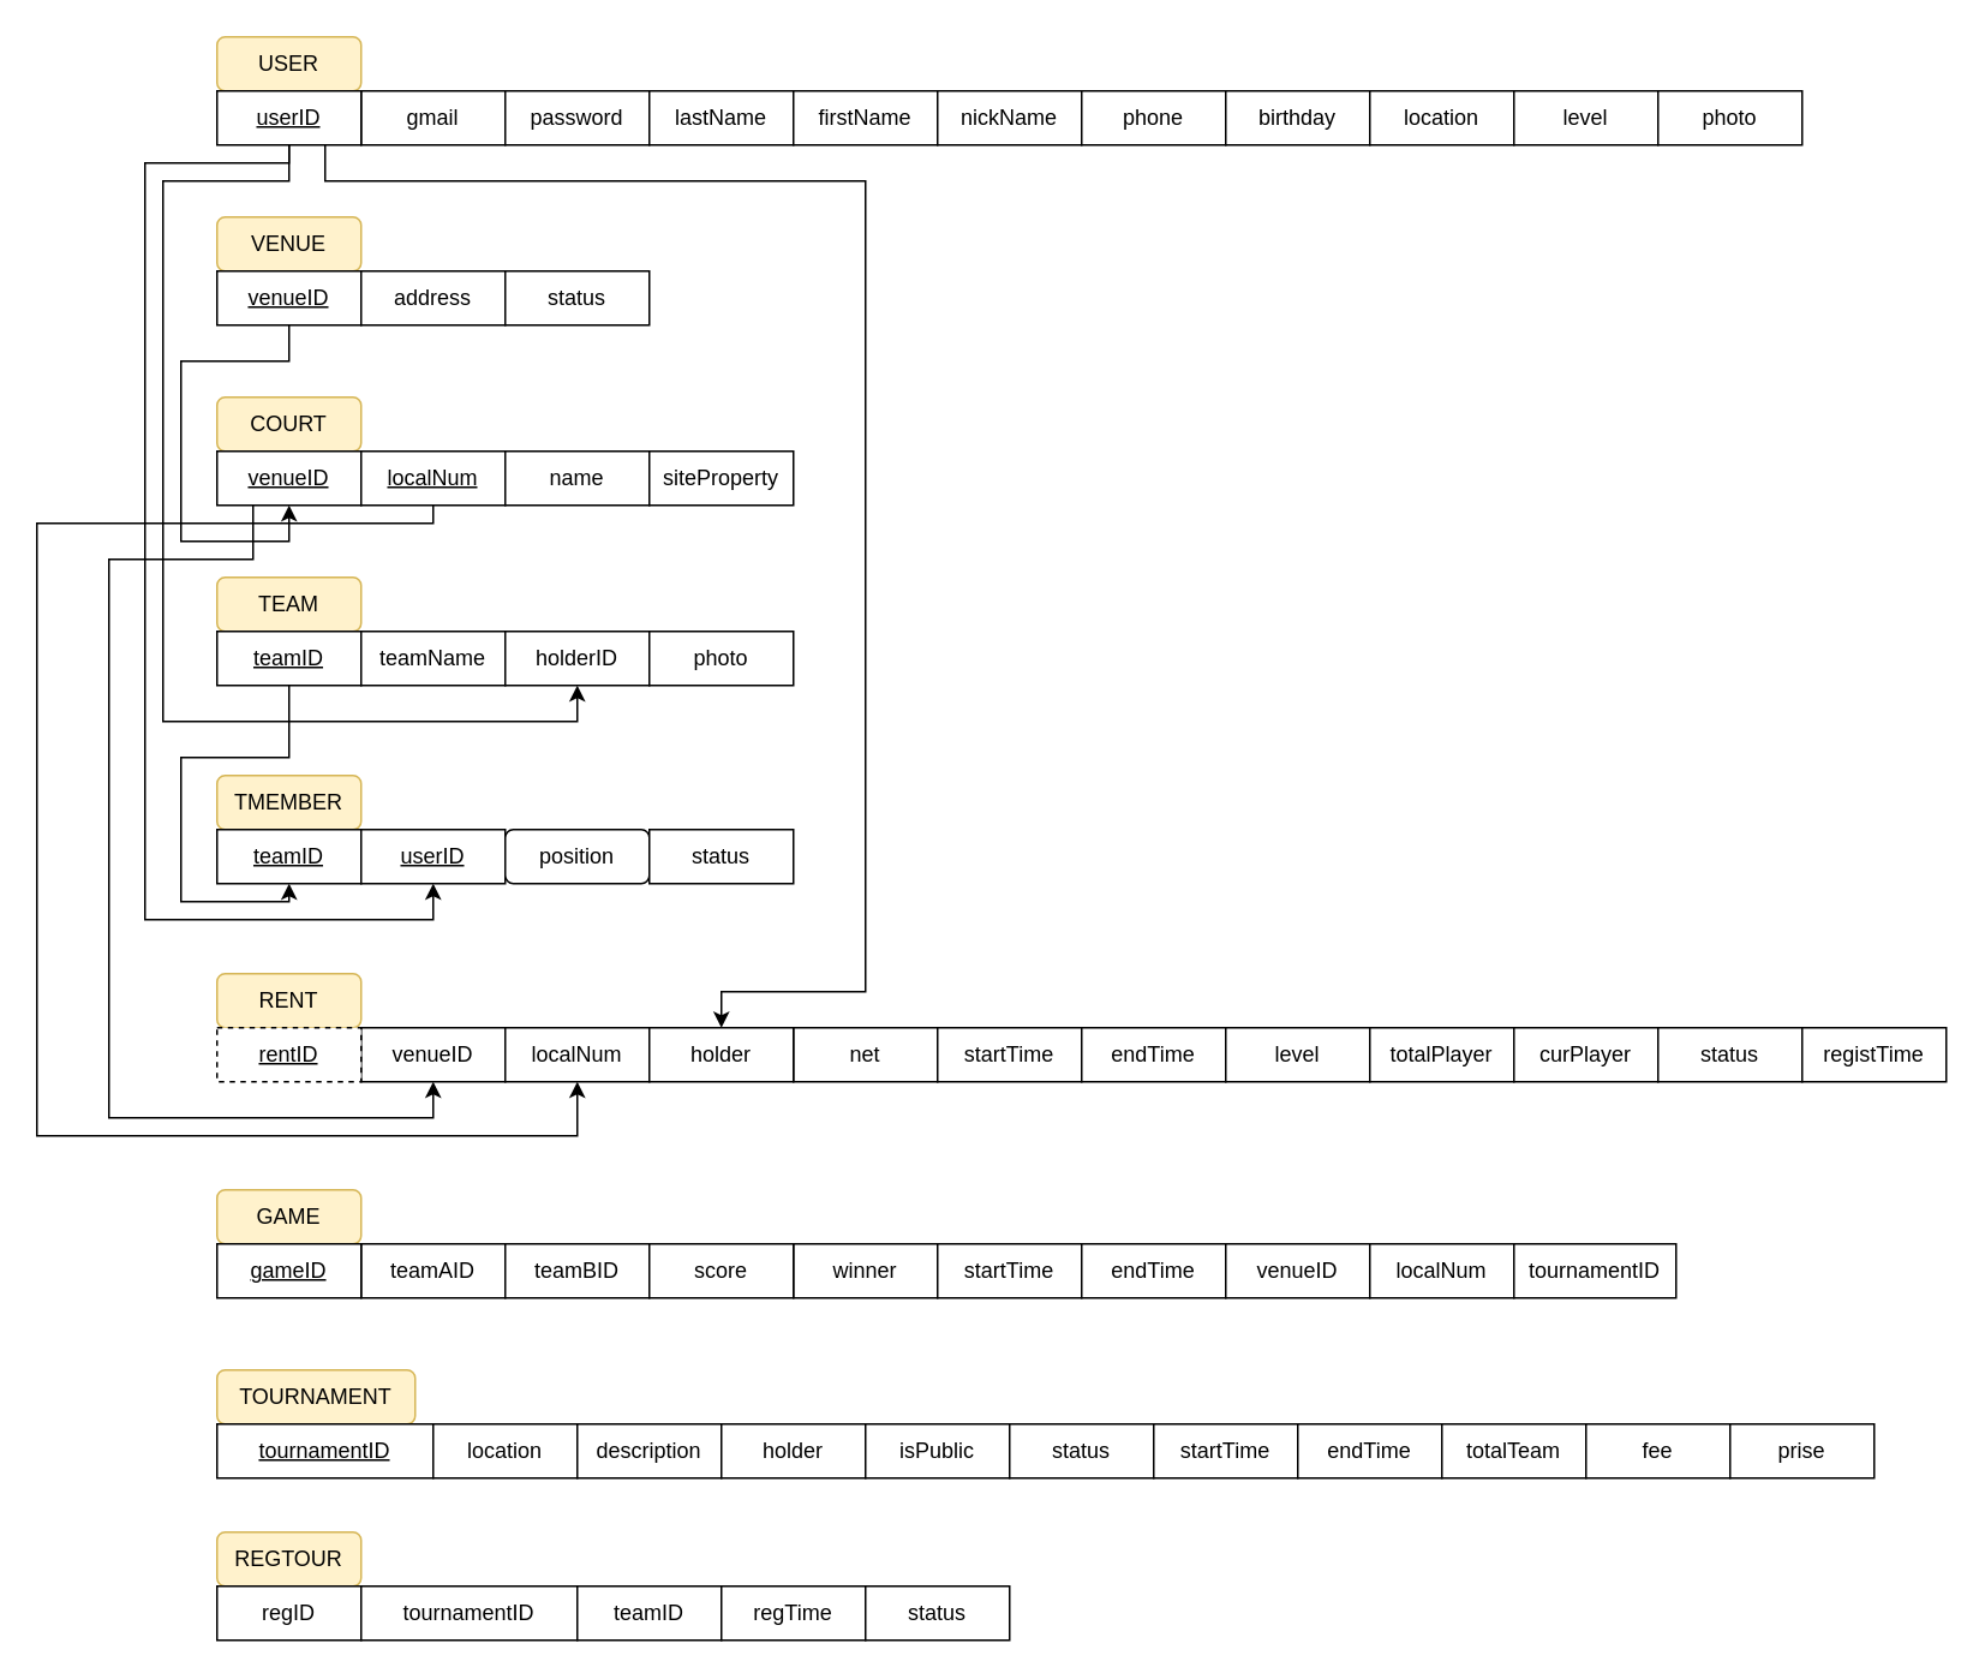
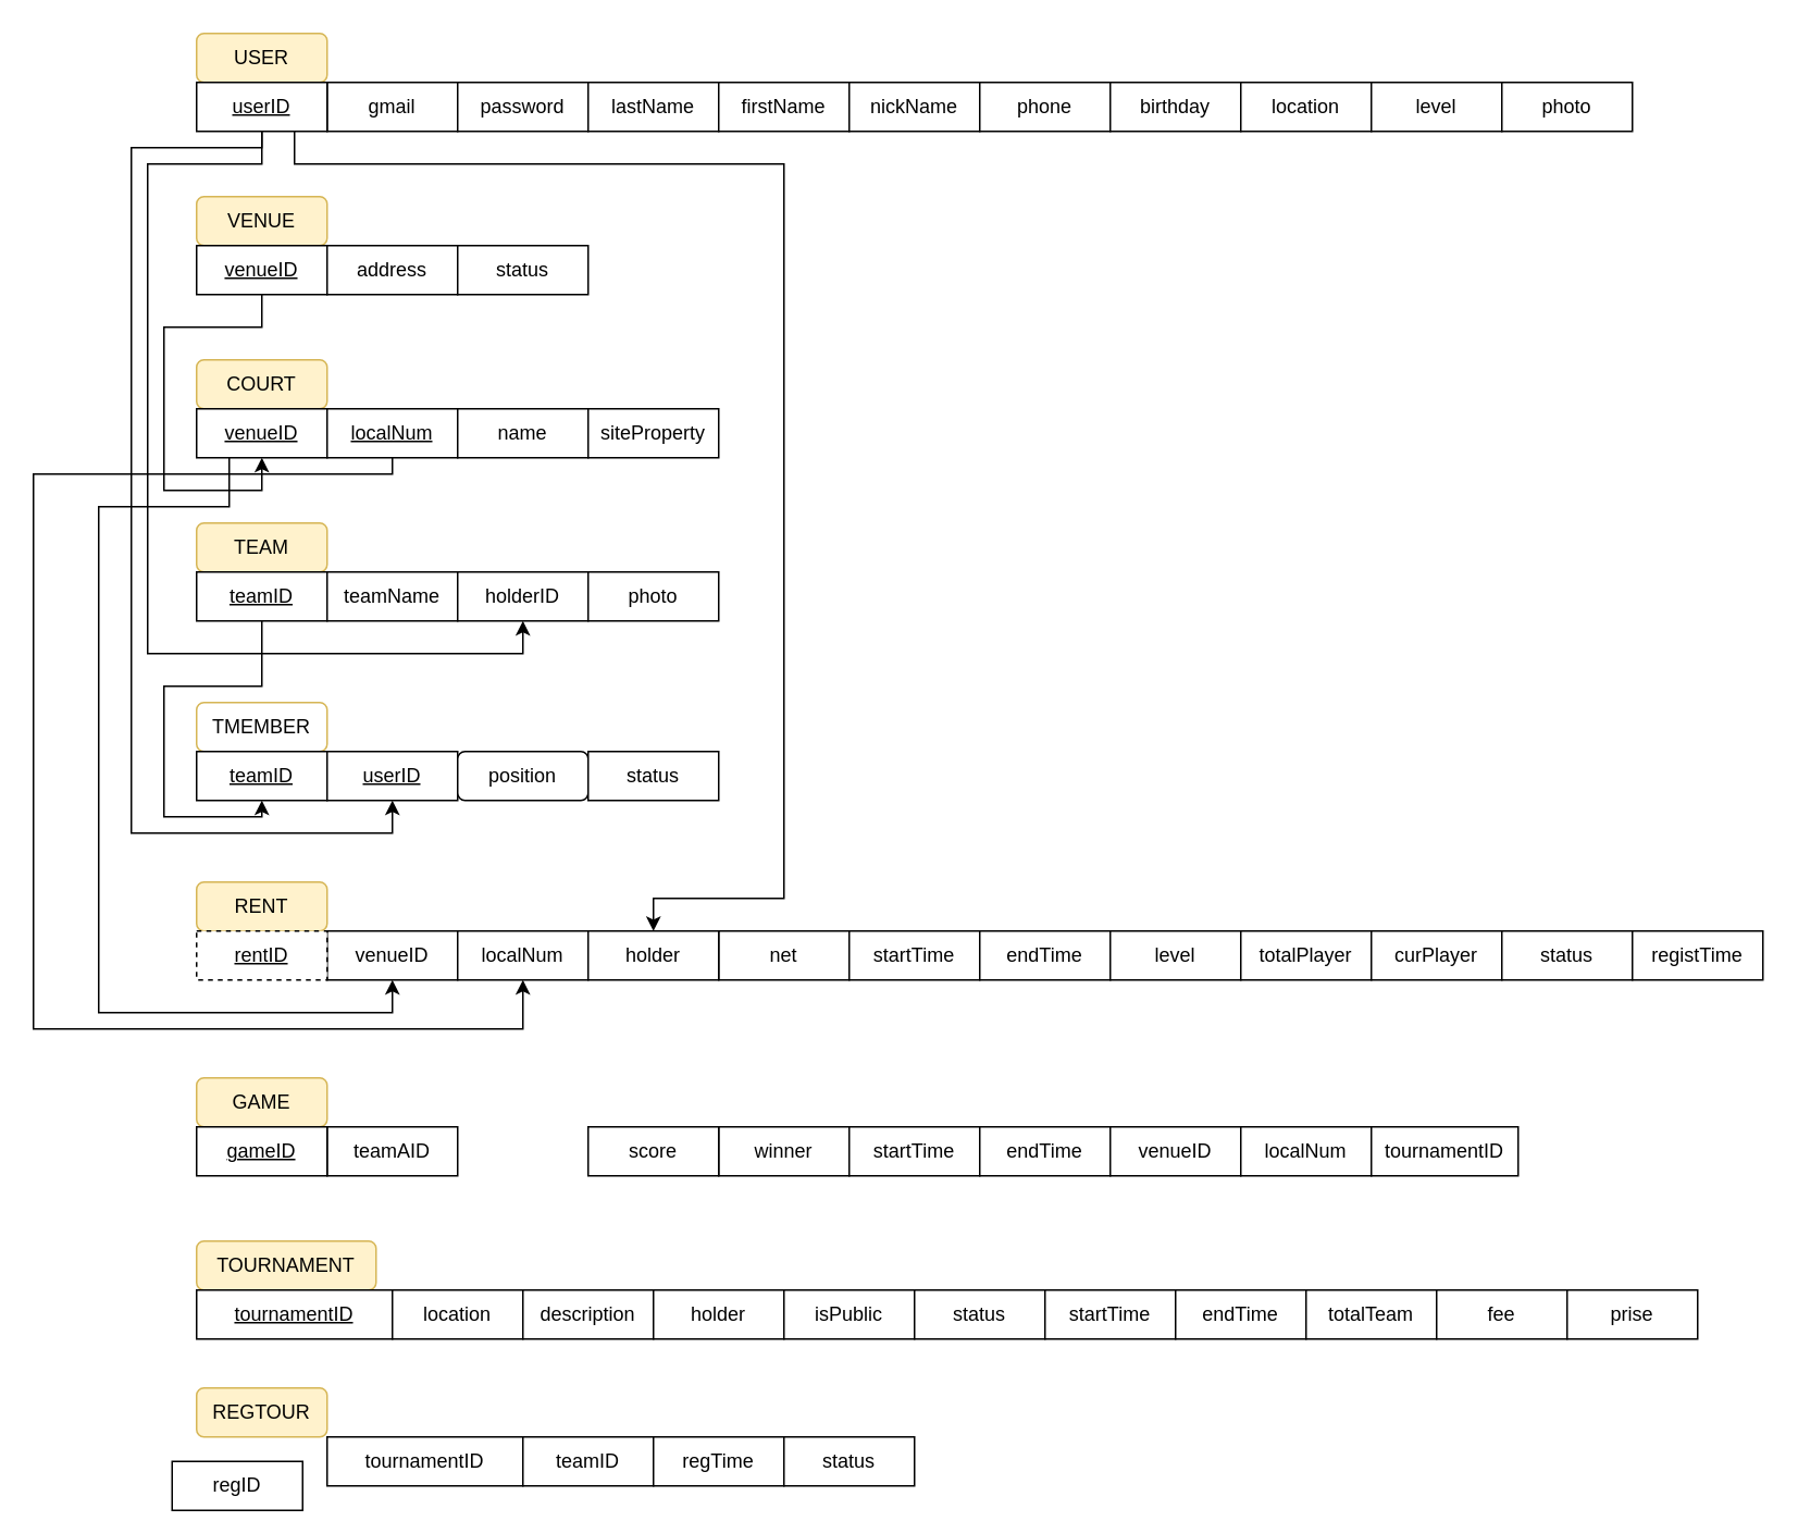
  <mxCell id="0" />
  <mxCell id="1" parent="0" />
  <mxCell id="2" value="USER" style="rounded=1;whiteSpace=wrap;html=1;fillColor=#fff2cc;strokeColor=#d6b656;" vertex="1" parent="1"><mxGeometry x="120" y="20" width="80" height="30" as="geometry" /></mxCell>
  <mxCell id="3" value="gmail" style="rounded=0;whiteSpace=wrap;html=1;" vertex="1" parent="1"><mxGeometry x="200" y="50" width="80" height="30" as="geometry" /></mxCell>
  <mxCell id="4" value="password" style="rounded=0;whiteSpace=wrap;html=1;" vertex="1" parent="1"><mxGeometry x="280" y="50" width="80" height="30" as="geometry" /></mxCell>
  <mxCell id="5" value="lastName" style="rounded=0;whiteSpace=wrap;html=1;" vertex="1" parent="1"><mxGeometry x="360" y="50" width="80" height="30" as="geometry" /></mxCell>
  <mxCell id="6" value="firstName" style="rounded=0;whiteSpace=wrap;html=1;" vertex="1" parent="1"><mxGeometry x="440" y="50" width="80" height="30" as="geometry" /></mxCell>
  <mxCell id="7" value="nickName" style="rounded=0;whiteSpace=wrap;html=1;" vertex="1" parent="1"><mxGeometry x="520" y="50" width="80" height="30" as="geometry" /></mxCell>
  <mxCell id="8" value="phone" style="rounded=0;whiteSpace=wrap;html=1;" vertex="1" parent="1"><mxGeometry x="600" y="50" width="80" height="30" as="geometry" /></mxCell>
  <mxCell id="9" value="birthday" style="rounded=0;whiteSpace=wrap;html=1;" vertex="1" parent="1"><mxGeometry x="680" y="50" width="80" height="30" as="geometry" /></mxCell>
  <mxCell id="10" value="location" style="rounded=0;whiteSpace=wrap;html=1;" vertex="1" parent="1"><mxGeometry x="760" y="50" width="80" height="30" as="geometry" /></mxCell>
  <mxCell id="11" value="level" style="rounded=0;whiteSpace=wrap;html=1;" vertex="1" parent="1"><mxGeometry x="840" y="50" width="80" height="30" as="geometry" /></mxCell>
  <mxCell id="12" value="photo" style="rounded=0;whiteSpace=wrap;html=1;" vertex="1" parent="1"><mxGeometry x="920" y="50" width="80" height="30" as="geometry" /></mxCell>
  <mxCell id="13" value="VENUE" style="rounded=1;whiteSpace=wrap;html=1;fillColor=#fff2cc;strokeColor=#d6b656;" vertex="1" parent="1"><mxGeometry x="120" y="120" width="80" height="30" as="geometry" /></mxCell>
  <mxCell id="14" style="edgeStyle=orthogonalEdgeStyle;rounded=0;orthogonalLoop=1;jettySize=auto;html=1;entryX=0.5;entryY=1;entryDx=0;entryDy=0;" edge="1" parent="1" source="15" target="20"><mxGeometry relative="1" as="geometry"><Array as="points"><mxPoint x="160" y="200" /><mxPoint x="100" y="200" /><mxPoint x="100" y="300" /><mxPoint x="160" y="300" /></Array></mxGeometry></mxCell>
  <mxCell id="15" value="&lt;u&gt;venueID&lt;/u&gt;" style="rounded=0;whiteSpace=wrap;html=1;" vertex="1" parent="1"><mxGeometry x="120" y="150" width="80" height="30" as="geometry" /></mxCell>
  <mxCell id="16" value="address" style="rounded=0;whiteSpace=wrap;html=1;" vertex="1" parent="1"><mxGeometry x="200" y="150" width="80" height="30" as="geometry" /></mxCell>
  <mxCell id="17" value="status" style="rounded=0;whiteSpace=wrap;html=1;" vertex="1" parent="1"><mxGeometry x="280" y="150" width="80" height="30" as="geometry" /></mxCell>
  <mxCell id="18" value="COURT" style="rounded=1;whiteSpace=wrap;html=1;fillColor=#fff2cc;strokeColor=#d6b656;" vertex="1" parent="1"><mxGeometry x="120" y="220" width="80" height="30" as="geometry" /></mxCell>
  <mxCell id="19" style="edgeStyle=orthogonalEdgeStyle;rounded=0;orthogonalLoop=1;jettySize=auto;html=1;" edge="1" parent="1" source="20" target="41"><mxGeometry relative="1" as="geometry"><Array as="points"><mxPoint x="140" y="310" /><mxPoint y="310" x="60" /><mxPoint y="620" x="60" /><mxPoint x="240" y="620" /></Array></mxGeometry></mxCell>
  <mxCell id="20" value="&lt;u&gt;venueID&lt;/u&gt;" style="rounded=0;whiteSpace=wrap;html=1;" vertex="1" parent="1"><mxGeometry x="120" y="250" width="80" height="30" as="geometry" /></mxCell>
  <mxCell id="21" style="edgeStyle=orthogonalEdgeStyle;rounded=0;orthogonalLoop=1;jettySize=auto;html=1;entryX=0.5;entryY=1;entryDx=0;entryDy=0;" edge="1" parent="1" source="22" target="42"><mxGeometry relative="1" as="geometry"><Array as="points"><mxPoint x="240" y="290" /><mxPoint x="20" y="290" /><mxPoint x="20" y="630" /><mxPoint x="320" y="630" /></Array></mxGeometry></mxCell>
  <mxCell id="22" value="&lt;u&gt;localNum&lt;/u&gt;" style="rounded=0;whiteSpace=wrap;html=1;" vertex="1" parent="1"><mxGeometry x="200" y="250" width="80" height="30" as="geometry" /></mxCell>
  <mxCell id="23" value="name" style="rounded=0;whiteSpace=wrap;html=1;" vertex="1" parent="1"><mxGeometry x="280" y="250" width="80" height="30" as="geometry" /></mxCell>
  <mxCell id="24" value="siteProperty" style="rounded=0;whiteSpace=wrap;html=1;" vertex="1" parent="1"><mxGeometry x="360" y="250" width="80" height="30" as="geometry" /></mxCell>
  <mxCell id="25" value="TEAM" style="rounded=1;whiteSpace=wrap;html=1;fillColor=#fff2cc;strokeColor=#d6b656;" vertex="1" parent="1"><mxGeometry x="120" y="320" width="80" height="30" as="geometry" /></mxCell>
  <mxCell id="26" style="edgeStyle=orthogonalEdgeStyle;rounded=0;orthogonalLoop=1;jettySize=auto;html=1;entryX=0.5;entryY=1;entryDx=0;entryDy=0;" edge="1" parent="1" source="27" target="36"><mxGeometry relative="1" as="geometry"><Array as="points"><mxPoint x="160" y="420" /><mxPoint x="100" y="420" /><mxPoint x="100" y="500" /><mxPoint x="160" y="500" /></Array></mxGeometry></mxCell>
  <mxCell id="27" value="&lt;u&gt;teamID&lt;/u&gt;" style="rounded=0;whiteSpace=wrap;html=1;" vertex="1" parent="1"><mxGeometry x="120" y="350" width="80" height="30" as="geometry" /></mxCell>
  <mxCell id="28" value="teamName" style="rounded=0;whiteSpace=wrap;html=1;" vertex="1" parent="1"><mxGeometry x="200" y="350" width="80" height="30" as="geometry" /></mxCell>
  <mxCell id="29" value="holderID" style="rounded=0;whiteSpace=wrap;html=1;" vertex="1" parent="1"><mxGeometry x="280" y="350" width="80" height="30" as="geometry" /></mxCell>
  <mxCell id="30" value="photo" style="rounded=0;whiteSpace=wrap;html=1;" vertex="1" parent="1"><mxGeometry x="360" y="350" width="80" height="30" as="geometry" /></mxCell>
  <mxCell id="31" style="edgeStyle=orthogonalEdgeStyle;rounded=0;orthogonalLoop=1;jettySize=auto;html=1;exitX=0.5;exitY=1;exitDx=0;exitDy=0;" edge="1" parent="1" source="34"><mxGeometry relative="1" as="geometry"><mxPoint x="320" y="380" as="targetPoint" /><Array as="points"><mxPoint x="160" y="100" /><mxPoint x="90" y="100" /><mxPoint x="90" y="400" /><mxPoint x="320" y="400" /></Array></mxGeometry></mxCell>
  <mxCell id="32" style="edgeStyle=orthogonalEdgeStyle;rounded=0;orthogonalLoop=1;jettySize=auto;html=1;entryX=0.5;entryY=1;entryDx=0;entryDy=0;" edge="1" parent="1" source="34" target="37"><mxGeometry relative="1" as="geometry"><Array as="points"><mxPoint x="160" y="90" /><mxPoint x="80" y="90" /><mxPoint x="80" y="510" /><mxPoint x="240" y="510" /></Array></mxGeometry></mxCell>
  <mxCell id="33" style="edgeStyle=orthogonalEdgeStyle;rounded=0;orthogonalLoop=1;jettySize=auto;html=1;" edge="1" parent="1" source="34" target="50"><mxGeometry relative="1" as="geometry"><Array as="points"><mxPoint x="180" y="100" /><mxPoint x="480" y="100" /><mxPoint x="480" y="550" /><mxPoint x="400" y="550" /></Array></mxGeometry></mxCell>
  <mxCell id="34" value="&lt;u&gt;userID&lt;/u&gt;" style="rounded=0;whiteSpace=wrap;html=1;" vertex="1" parent="1"><mxGeometry x="120" y="50" width="80" height="30" as="geometry" /></mxCell>
- <mxCell id="35" value="TMEMBER" style="rounded=1;whiteSpace=wrap;html=1;fillColor=#fff2cc;strokeColor=#d6b656;" vertex="1" parent="1"><mxGeometry x="120" y="430" width="80" height="30" as="geometry" /></mxCell>
+ <mxCell id="35" value="TMEMBER" style="rounded=1;whiteSpace=wrap;html=1;fillColor=#ffffff;strokeColor=#d6b656;" vertex="1" parent="1"><mxGeometry x="120" y="430" width="80" height="30" as="geometry" /></mxCell>
  <mxCell id="36" value="&lt;u&gt;teamID&lt;/u&gt;" style="rounded=0;whiteSpace=wrap;html=1;" vertex="1" parent="1"><mxGeometry x="120" y="460" width="80" height="30" as="geometry" /></mxCell>
  <mxCell id="37" value="&lt;u&gt;userID&lt;/u&gt;" style="rounded=0;whiteSpace=wrap;html=1;" vertex="1" parent="1"><mxGeometry x="200" y="460" width="80" height="30" as="geometry" /></mxCell>
  <mxCell id="38" value="position" style="whiteSpace=wrap;html=1;rounded=1;" vertex="1" parent="1"><mxGeometry x="280" y="460" width="80" height="30" as="geometry" /></mxCell>
  <mxCell id="39" value="status" style="rounded=0;whiteSpace=wrap;html=1;" vertex="1" parent="1"><mxGeometry x="360" y="460" width="80" height="30" as="geometry" /></mxCell>
  <mxCell id="40" value="RENT" style="rounded=1;whiteSpace=wrap;html=1;fillColor=#fff2cc;strokeColor=#d6b656;" vertex="1" parent="1"><mxGeometry x="120" y="540" width="80" height="30" as="geometry" /></mxCell>
  <mxCell id="41" value="venueID" style="rounded=0;whiteSpace=wrap;html=1;" vertex="1" parent="1"><mxGeometry x="200" y="570" width="80" height="30" as="geometry" /></mxCell>
  <mxCell id="42" value="localNum" style="rounded=0;whiteSpace=wrap;html=1;" vertex="1" parent="1"><mxGeometry x="280" y="570" width="80" height="30" as="geometry" /></mxCell>
  <mxCell id="43" value="net" style="rounded=0;whiteSpace=wrap;html=1;" vertex="1" parent="1"><mxGeometry x="440" y="570" width="80" height="30" as="geometry" /></mxCell>
  <mxCell id="44" value="startTime" style="rounded=0;whiteSpace=wrap;html=1;" vertex="1" parent="1"><mxGeometry x="520" y="570" width="80" height="30" as="geometry" /></mxCell>
  <mxCell id="45" value="endTime" style="rounded=0;whiteSpace=wrap;html=1;" vertex="1" parent="1"><mxGeometry x="600" y="570" width="80" height="30" as="geometry" /></mxCell>
  <mxCell id="46" value="level" style="rounded=0;whiteSpace=wrap;html=1;" vertex="1" parent="1"><mxGeometry x="680" y="570" width="80" height="30" as="geometry" /></mxCell>
  <mxCell id="47" value="totalPlayer" style="rounded=0;whiteSpace=wrap;html=1;" vertex="1" parent="1"><mxGeometry x="760" y="570" width="80" height="30" as="geometry" /></mxCell>
  <mxCell id="48" value="curPlayer" style="rounded=0;whiteSpace=wrap;html=1;" vertex="1" parent="1"><mxGeometry x="840" y="570" width="80" height="30" as="geometry" /></mxCell>
  <mxCell id="49" value="&lt;u&gt;rentID&lt;/u&gt;" style="rounded=0;whiteSpace=wrap;html=1;dashed=1;" vertex="1" parent="1"><mxGeometry x="120" y="570" width="80" height="30" as="geometry" /></mxCell>
  <mxCell id="50" value="holder" style="rounded=0;whiteSpace=wrap;html=1;" vertex="1" parent="1"><mxGeometry x="360" y="570" width="80" height="30" as="geometry" /></mxCell>
  <mxCell id="51" value="status" style="rounded=0;whiteSpace=wrap;html=1;" vertex="1" parent="1"><mxGeometry x="920" y="570" width="80" height="30" as="geometry" /></mxCell>
  <mxCell id="52" value="registTime" style="rounded=0;whiteSpace=wrap;html=1;" vertex="1" parent="1"><mxGeometry x="1000" y="570" width="80" height="30" as="geometry" /></mxCell>
  <mxCell id="53" value="GAME" style="rounded=1;whiteSpace=wrap;html=1;fillColor=#fff2cc;strokeColor=#d6b656;" vertex="1" parent="1"><mxGeometry x="120" y="660" width="80" height="30" as="geometry" /></mxCell>
  <mxCell id="54" value="teamAID" style="rounded=0;whiteSpace=wrap;html=1;" vertex="1" parent="1"><mxGeometry x="200" y="690" width="80" height="30" as="geometry" /></mxCell>
- <mxCell id="55" value="teamBID" style="rounded=0;whiteSpace=wrap;html=1;" vertex="1" parent="1"><mxGeometry x="280" y="690" width="80" height="30" as="geometry" /></mxCell>
  <mxCell id="56" value="winner" style="rounded=0;whiteSpace=wrap;html=1;" vertex="1" parent="1"><mxGeometry x="440" y="690" width="80" height="30" as="geometry" /></mxCell>
  <mxCell id="57" value="startTime" style="rounded=0;whiteSpace=wrap;html=1;" vertex="1" parent="1"><mxGeometry x="520" y="690" width="80" height="30" as="geometry" /></mxCell>
  <mxCell id="58" value="endTime" style="rounded=0;whiteSpace=wrap;html=1;" vertex="1" parent="1"><mxGeometry x="600" y="690" width="80" height="30" as="geometry" /></mxCell>
  <mxCell id="59" value="venueID" style="rounded=0;whiteSpace=wrap;html=1;" vertex="1" parent="1"><mxGeometry x="680" y="690" width="80" height="30" as="geometry" /></mxCell>
  <mxCell id="60" value="localNum" style="rounded=0;whiteSpace=wrap;html=1;" vertex="1" parent="1"><mxGeometry x="760" y="690" width="80" height="30" as="geometry" /></mxCell>
  <mxCell id="61" value="&lt;u&gt;gameID&lt;/u&gt;" style="rounded=0;whiteSpace=wrap;html=1;" vertex="1" parent="1"><mxGeometry x="120" y="690" width="80" height="30" as="geometry" /></mxCell>
  <mxCell id="62" value="score" style="rounded=0;whiteSpace=wrap;html=1;" vertex="1" parent="1"><mxGeometry x="360" y="690" width="80" height="30" as="geometry" /></mxCell>
  <mxCell id="63" value="tournamentID" style="rounded=0;whiteSpace=wrap;html=1;" vertex="1" parent="1"><mxGeometry x="840" y="690" width="90" height="30" as="geometry" /></mxCell>
  <mxCell id="64" value="TOURNAMENT" style="rounded=1;whiteSpace=wrap;html=1;fillColor=#fff2cc;strokeColor=#d6b656;" vertex="1" parent="1"><mxGeometry x="120" y="760" width="110" height="30" as="geometry" /></mxCell>
  <mxCell id="65" value="&lt;u&gt;tournamentID&lt;/u&gt;" style="rounded=0;whiteSpace=wrap;html=1;" vertex="1" parent="1"><mxGeometry x="120" y="790" width="120" height="30" as="geometry" /></mxCell>
  <mxCell id="66" value="location" style="rounded=0;whiteSpace=wrap;html=1;" vertex="1" parent="1"><mxGeometry x="240" y="790" width="80" height="30" as="geometry" /></mxCell>
  <mxCell id="67" value="description" style="rounded=0;whiteSpace=wrap;html=1;" vertex="1" parent="1"><mxGeometry x="320" y="790" width="80" height="30" as="geometry" /></mxCell>
  <mxCell id="68" value="holder" style="rounded=0;whiteSpace=wrap;html=1;" vertex="1" parent="1"><mxGeometry x="400" y="790" width="80" height="30" as="geometry" /></mxCell>
  <mxCell id="69" value="REGTOUR" style="rounded=1;whiteSpace=wrap;html=1;fillColor=#fff2cc;strokeColor=#d6b656;" vertex="1" parent="1"><mxGeometry x="120" y="850" width="80" height="30" as="geometry" /></mxCell>
- <mxCell id="70" value="regID" style="rounded=0;whiteSpace=wrap;html=1;" vertex="1" parent="1"><mxGeometry x="120" y="880" width="80" height="30" as="geometry" /></mxCell>
+ <mxCell id="70" value="regID" style="rounded=0;whiteSpace=wrap;html=1;" vertex="1" parent="1"><mxGeometry x="105" y="895" width="80" height="30" as="geometry" /></mxCell>
  <mxCell id="71" value="tournamentID" style="rounded=0;whiteSpace=wrap;html=1;" vertex="1" parent="1"><mxGeometry x="200" y="880" width="120" height="30" as="geometry" /></mxCell>
  <mxCell id="72" value="teamID" style="rounded=0;whiteSpace=wrap;html=1;" vertex="1" parent="1"><mxGeometry x="320" y="880" width="80" height="30" as="geometry" /></mxCell>
  <mxCell id="73" value="regTime" style="rounded=0;whiteSpace=wrap;html=1;" vertex="1" parent="1"><mxGeometry x="400" y="880" width="80" height="30" as="geometry" /></mxCell>
  <mxCell id="74" value="isPublic" style="rounded=0;whiteSpace=wrap;html=1;" vertex="1" parent="1"><mxGeometry x="480" y="790" width="80" height="30" as="geometry" /></mxCell>
  <mxCell id="75" value="status" style="rounded=0;whiteSpace=wrap;html=1;" vertex="1" parent="1"><mxGeometry x="560" y="790" width="80" height="30" as="geometry" /></mxCell>
  <mxCell id="76" value="startTime" style="rounded=0;whiteSpace=wrap;html=1;" vertex="1" parent="1"><mxGeometry x="640" y="790" width="80" height="30" as="geometry" /></mxCell>
  <mxCell id="77" value="endTime" style="rounded=0;whiteSpace=wrap;html=1;" vertex="1" parent="1"><mxGeometry x="720" y="790" width="80" height="30" as="geometry" /></mxCell>
  <mxCell id="78" value="totalTeam" style="rounded=0;whiteSpace=wrap;html=1;" vertex="1" parent="1"><mxGeometry x="800" y="790" width="80" height="30" as="geometry" /></mxCell>
  <mxCell id="79" value="fee" style="rounded=0;whiteSpace=wrap;html=1;" vertex="1" parent="1"><mxGeometry x="880" y="790" width="80" height="30" as="geometry" /></mxCell>
  <mxCell id="80" value="prise" style="rounded=0;whiteSpace=wrap;html=1;" vertex="1" parent="1"><mxGeometry x="960" y="790" width="80" height="30" as="geometry" /></mxCell>
  <mxCell id="81" value="status" style="rounded=0;whiteSpace=wrap;html=1;" vertex="1" parent="1"><mxGeometry x="480" y="880" width="80" height="30" as="geometry" /></mxCell>
